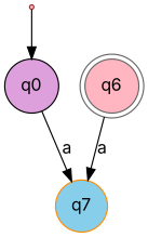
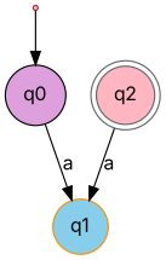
  digraph {
    fontname=Inter
    rankdir=TB
    node [fillcolor=lightpink fontname=Inter shape=circle style=filled]
    edge [fontname=Inter]
    __start__ [color=brown shape=point]
    q0 [color=black fillcolor=plum]
-   q1 [color=darkorange fillcolor=skyblue label=q7]
-   q2 [color=gray40 shape=doublecircle label=q6]
+   q1 [color=darkorange fillcolor=skyblue]
+   q2 [color=gray40 shape=doublecircle]
    __start__ -> q0
    q0 -> q1 [label=a]
    q2 -> q1 [label=a]
  }
